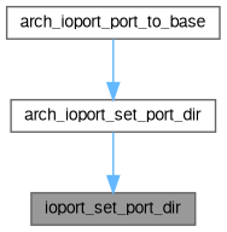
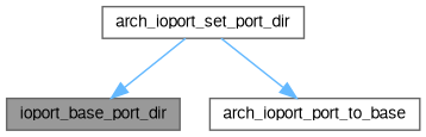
  digraph {
    rankdir=TB
    node [color=grey40 fillcolor=white fontname=FreeSans fontsize=10 shape=box style=filled]
    edge [color=steelblue1 fontname=FreeSans fontsize=10 labelfontname=FreeSans labelfontsize=10 style=solid]
-   n1 [color=gray40 fillcolor=grey60 fontcolor=black height=0.2 label=ioport_set_port_dir width=0.4]
+   n1 [color=gray40 fillcolor=grey60 fontcolor=black height=0.2 label=ioport_base_port_dir width=0.4]
    n2 [height=0.2 label=arch_ioport_set_port_dir width=0.4]
    n3 [height=0.2 label=arch_ioport_port_to_base width=0.4]
    n2 -> n1
-   n3 -> n2
+   n2 -> n3
  }
